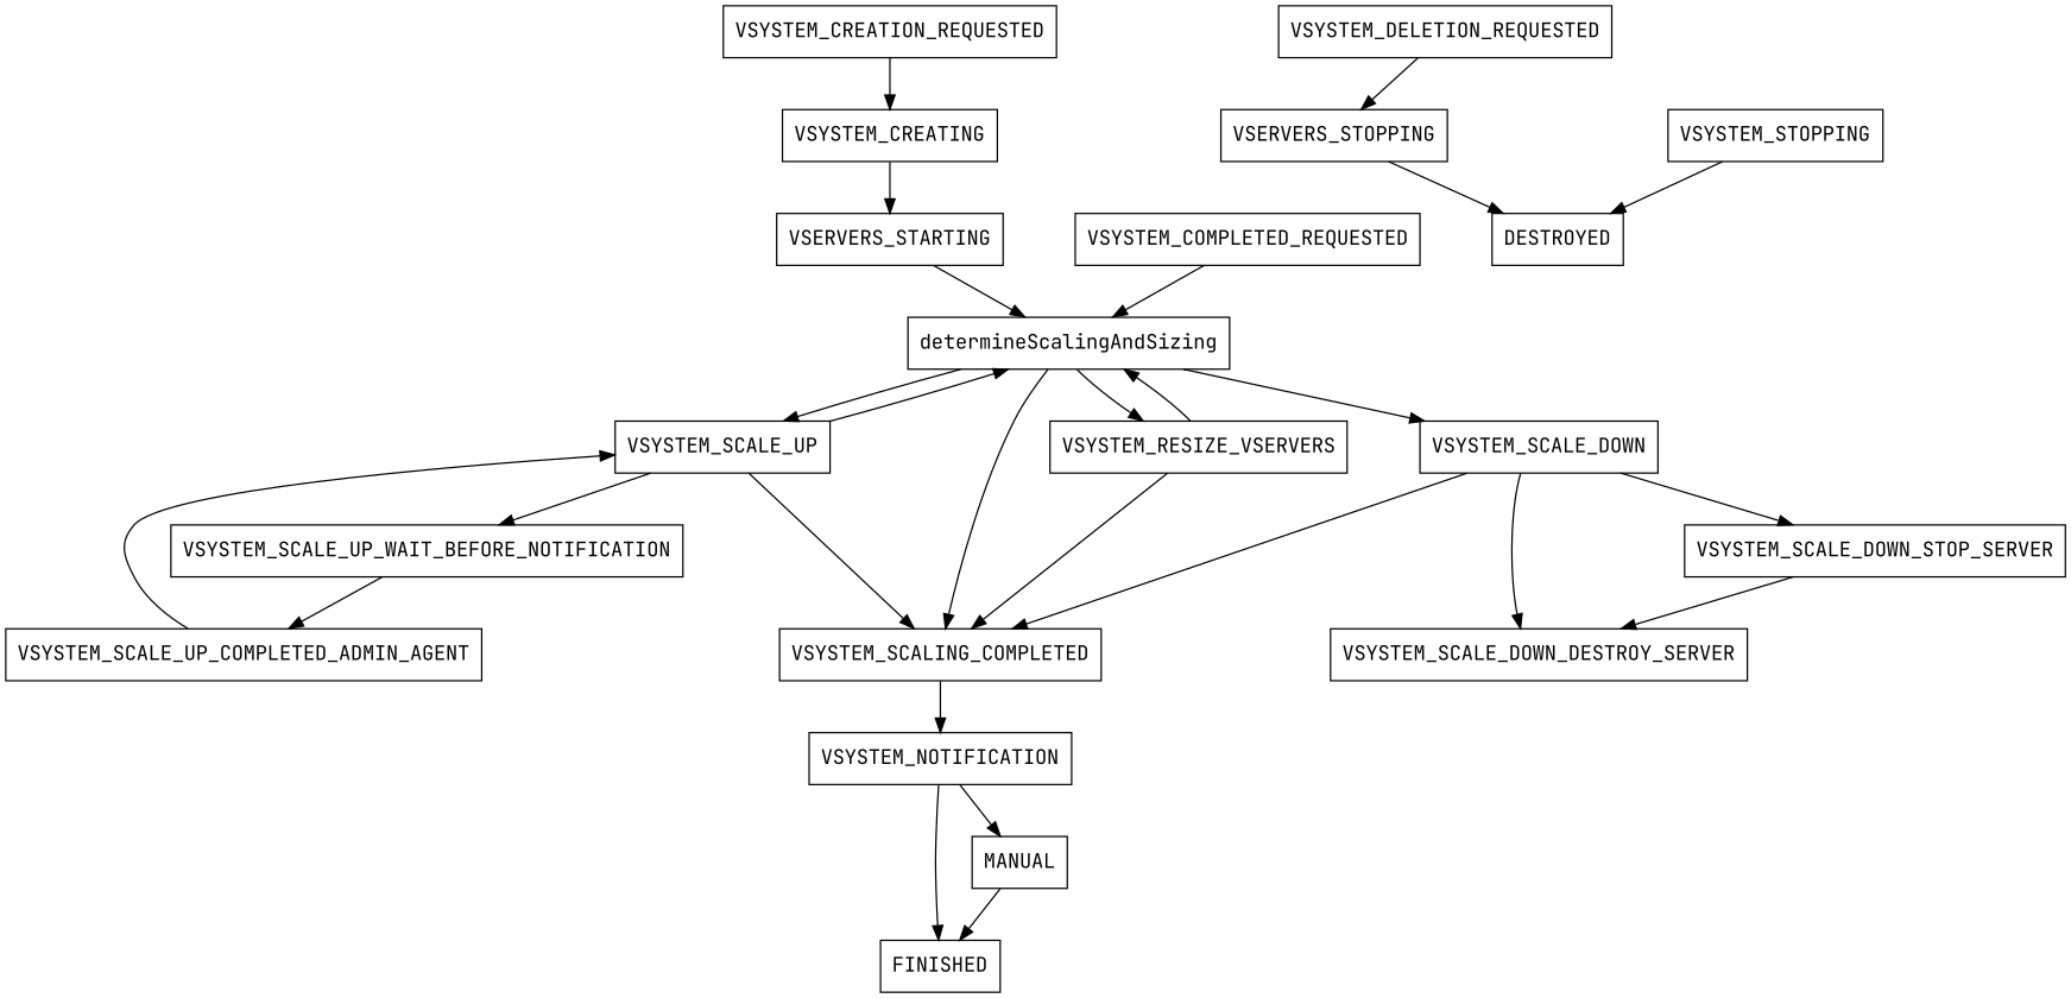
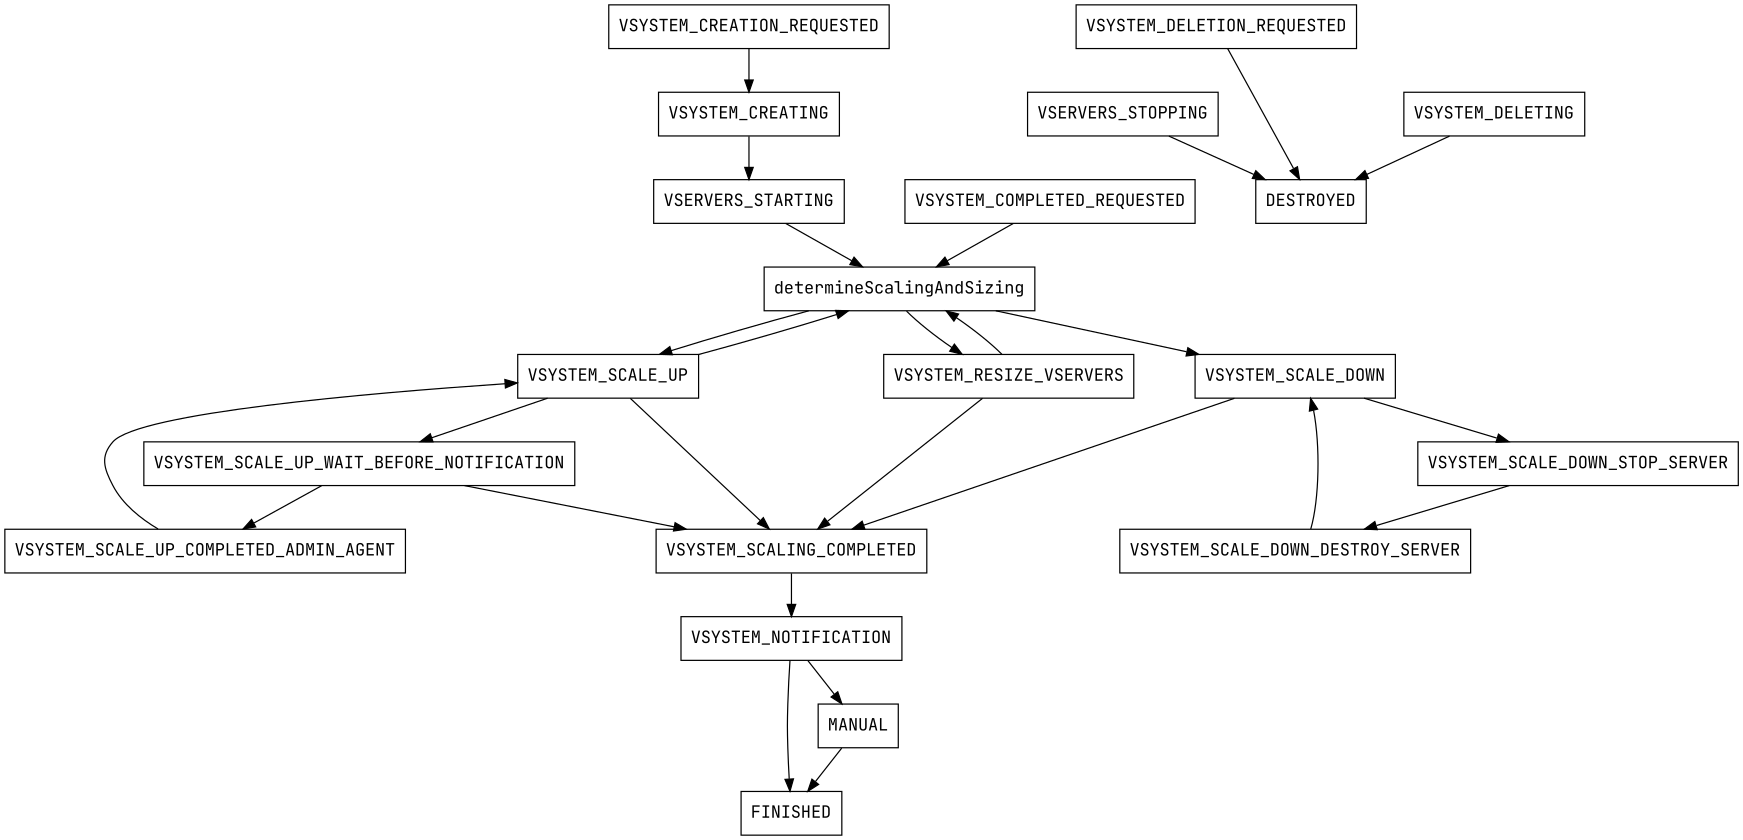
  digraph {
    fontname="JetBrains Mono"
    nodesep=0.7
    node [fontname="JetBrains Mono" shape=box]
    edge [fontname="JetBrains Mono"]
    VSYSTEM_CREATION_REQUESTED
    VSYSTEM_CREATING
    VSERVERS_STARTING
    determineScalingAndSizing
    VSYSTEM_RESIZE_VSERVERS
    VSYSTEM_SCALE_UP
    VSYSTEM_SCALE_DOWN
    VSYSTEM_SCALING_COMPLETED
    VSYSTEM_SCALE_UP_WAIT_BEFORE_NOTIFICATION
    VSYSTEM_SCALE_DOWN_STOP_SERVER
    n11 [label=VSYSTEM_NOTIFICATION]
    n12 [label=VSYSTEM_COMPLETED_REQUESTED]
    n13 [label=VSYSTEM_SCALE_UP_COMPLETED_ADMIN_AGENT]
    VSYSTEM_SCALE_DOWN_DESTROY_SERVER
    FINISHED
    MANUAL
    VSYSTEM_DELETION_REQUESTED
    VSERVERS_STOPPING
    DESTROYED
-   VSYSTEM_DELETING [label=VSYSTEM_STOPPING]
+   VSYSTEM_DELETING
    VSYSTEM_CREATION_REQUESTED -> VSYSTEM_CREATING
    VSYSTEM_CREATING -> VSERVERS_STARTING
    VSERVERS_STARTING -> determineScalingAndSizing
    determineScalingAndSizing -> VSYSTEM_RESIZE_VSERVERS
    determineScalingAndSizing -> VSYSTEM_SCALE_UP
    determineScalingAndSizing -> VSYSTEM_SCALE_DOWN
-   determineScalingAndSizing -> VSYSTEM_SCALING_COMPLETED
+   VSYSTEM_SCALE_UP_WAIT_BEFORE_NOTIFICATION -> VSYSTEM_SCALING_COMPLETED
    VSYSTEM_RESIZE_VSERVERS -> determineScalingAndSizing
    VSYSTEM_RESIZE_VSERVERS -> VSYSTEM_SCALING_COMPLETED
    VSYSTEM_SCALE_UP -> determineScalingAndSizing
    VSYSTEM_SCALE_UP -> VSYSTEM_SCALING_COMPLETED
    VSYSTEM_SCALE_UP -> VSYSTEM_SCALE_UP_WAIT_BEFORE_NOTIFICATION
    VSYSTEM_SCALE_DOWN -> VSYSTEM_SCALING_COMPLETED
    VSYSTEM_SCALE_DOWN -> VSYSTEM_SCALE_DOWN_STOP_SERVER
    VSYSTEM_SCALING_COMPLETED -> n11
    VSYSTEM_SCALE_UP_WAIT_BEFORE_NOTIFICATION -> n13
    VSYSTEM_SCALE_DOWN_STOP_SERVER -> VSYSTEM_SCALE_DOWN_DESTROY_SERVER
    n11 -> FINISHED
    n11 -> MANUAL
    n12 -> determineScalingAndSizing
    n13 -> VSYSTEM_SCALE_UP
-   VSYSTEM_SCALE_DOWN -> VSYSTEM_SCALE_DOWN_DESTROY_SERVER
+   VSYSTEM_SCALE_DOWN_DESTROY_SERVER -> VSYSTEM_SCALE_DOWN
    MANUAL -> FINISHED
-   VSYSTEM_DELETION_REQUESTED -> VSERVERS_STOPPING
+   VSYSTEM_DELETION_REQUESTED -> DESTROYED
    VSERVERS_STOPPING -> DESTROYED
    VSYSTEM_DELETING -> DESTROYED
  }
